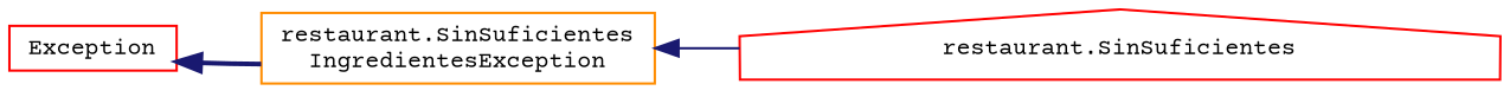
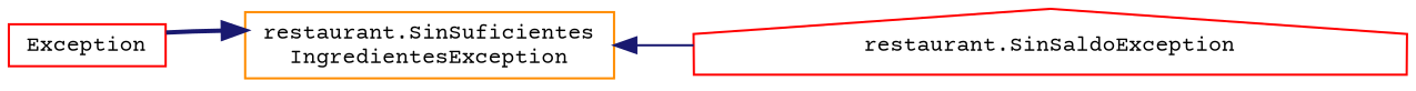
  digraph {
    fontname="Courier Prime"
    rankdir=LR
    node [color=red fillcolor=white fontname="Courier Prime" fontsize=10 shape=box style=filled]
    edge [color=midnightblue dir=back fontname="Courier Prime" fontsize=10 labelfontname=Helvetica labelfontsize=10]
    n1 [height=0.2 label=Exception width=0.4]
    n2 [color=darkorange height=0.2 label="restaurant.SinSuficientes\lIngredientesException" width=0.4]
-   n3 [height=0.2 label="restaurant.SinSuficientes" shape=house width=0.4]
-   n1 -> n2 [style=bold]
+   n3 [height=0.2 label="restaurant.SinSaldoException" shape=house width=0.4]
+   n2 -> n1 [style=bold]
    n2 -> n3 [style=solid]
  }
